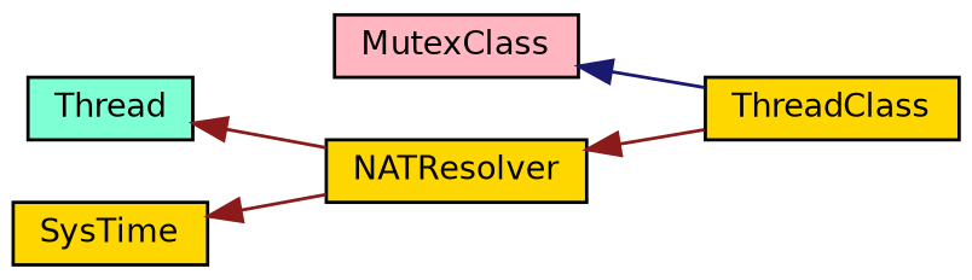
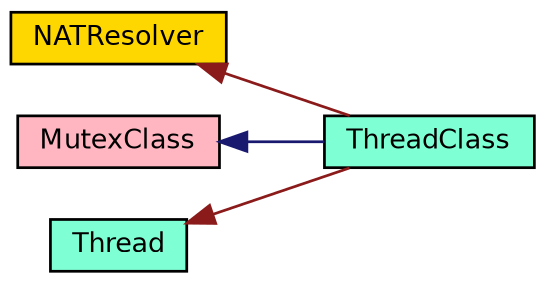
  digraph {
    rankdir=LR
    node [color=black fillcolor=gold fontname=Helvetica fontsize=10 shape=record style=filled]
    edge [color=firebrick4 dir=back fontname=Helvetica fontsize=10 labelfontname=Helvetica labelfontsize=10 style=solid]
    n1 [fontcolor=black height=0.2 label=NATResolver width=0.4]
-   n2 [height=0.2 label=ThreadClass width=0.4]
+   n2 [fillcolor=aquamarine height=0.2 label=ThreadClass width=0.4]
    n3 [fillcolor=lightpink height=0.2 label=MutexClass width=0.4]
    n4 [fillcolor=aquamarine height=0.2 label=Thread width=0.4]
-   n5 [height=0.2 label=SysTime width=0.4]
    n1 -> n2
    n3 -> n2 [color=midnightblue]
-   n4 -> n1
-   n5 -> n1
+   n4 -> n2
  }
